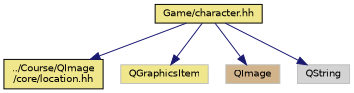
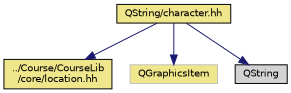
  digraph {
    node [color=grey75 fillcolor=khaki fontname=Helvetica fontsize=10 shape=record style=filled]
    edge [color=midnightblue fontname=Helvetica fontsize=10 labelfontname=Helvetica labelfontsize=10 style=solid]
-   n1 [color=black fontcolor=black height=0.2 label="Game/character.hh" width=0.4]
-   n2 [color=black height=0.2 label="../Course/QImage\l/core/location.hh" width=0.4]
+   n1 [color=black fontcolor=black height=0.2 label="QString/character.hh" width=0.4]
+   n2 [color=black height=0.2 label="../Course/CourseLib\l/core/location.hh" width=0.4]
    n3 [height=0.2 label=QGraphicsItem width=0.4]
-   n4 [fillcolor=tan height=0.2 label=QImage width=0.4]
-   n5 [fillcolor=lightgrey height=0.2 label=QString width=0.4]
+   n5 [color=black fillcolor=lightgrey height=0.2 label=QString width=0.4]
    n1 -> n2
    n1 -> n3
-   n1 -> n4
    n1 -> n5
  }
